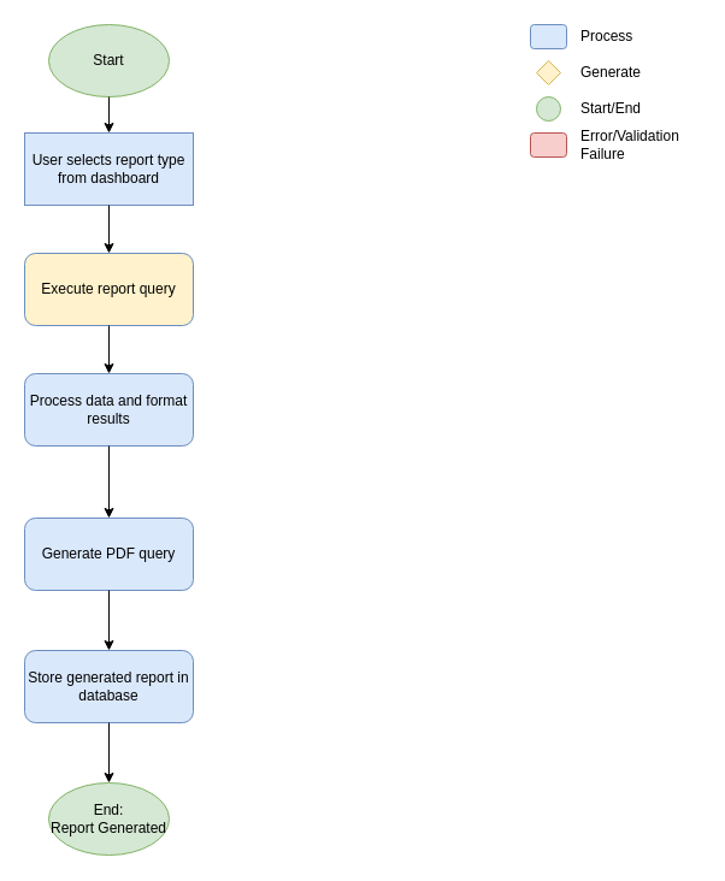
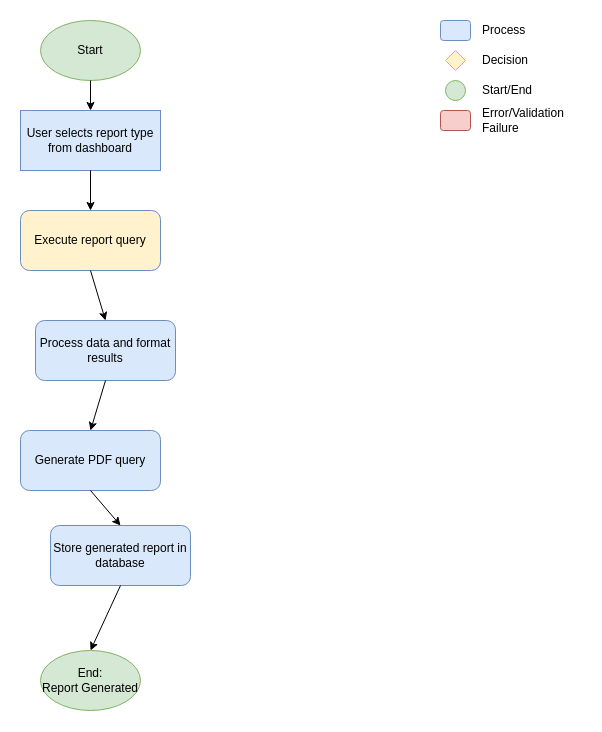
  <mxCell id="0" />
  <mxCell id="1" parent="0" />
  <mxCell id="2" value="Start" style="ellipse;whiteSpace=wrap;html=1;fillColor=#d5e8d4;strokeColor=#82b366;" parent="1" vertex="1"><mxGeometry x="40" y="20" width="100" height="60" as="geometry" /></mxCell>
  <mxCell id="3" value="" style="endArrow=classic;html=1;exitX=0.5;exitY=1;exitDx=0;exitDy=0;entryX=0.5;entryY=0;entryDx=0;entryDy=0;" parent="1" source="2" target="4" edge="1"><mxGeometry width="50" height="50" relative="1" as="geometry"><mxPoint x="90" y="90" as="sourcePoint" /><mxPoint x="90" y="110" as="targetPoint" /></mxGeometry></mxCell>
  <mxCell id="4" value="User selects report type from dashboard" style="whiteSpace=wrap;html=1;fillColor=#dae8fc;strokeColor=#6c8ebf;rounded=0;" parent="1" vertex="1"><mxGeometry x="20" y="110" width="140" height="60" as="geometry" /></mxCell>
  <mxCell id="5" value="" style="endArrow=classic;html=1;exitX=0.5;exitY=1;exitDx=0;exitDy=0;entryX=0.5;entryY=0;entryDx=0;entryDy=0;" parent="1" source="4" edge="1"><mxGeometry width="50" height="50" relative="1" as="geometry"><mxPoint x="-110" y="270" as="sourcePoint" /><mxPoint x="90" y="210" as="targetPoint" /></mxGeometry></mxCell>
  <mxCell id="6" value="Execute report query" style="rounded=1;whiteSpace=wrap;html=1;fillColor=#fff2cc;strokeColor=#6c8ebf;" parent="1" vertex="1"><mxGeometry x="20" y="210" width="140" height="60" as="geometry" /></mxCell>
- <mxCell id="7" value="Process data and format results" style="rounded=1;whiteSpace=wrap;html=1;fillColor=#dae8fc;strokeColor=#6c8ebf;" parent="1" vertex="1"><mxGeometry x="20" y="310" width="140" height="60" as="geometry" /></mxCell>
+ <mxCell id="7" value="Process data and format results" style="rounded=1;whiteSpace=wrap;html=1;fillColor=#dae8fc;strokeColor=#6c8ebf;" parent="1" vertex="1"><mxGeometry x="35" y="320" width="140" height="60" as="geometry" /></mxCell>
  <mxCell id="8" value="" style="endArrow=classic;html=1;exitX=0.5;exitY=1;exitDx=0;exitDy=0;entryX=0.5;entryY=0;entryDx=0;entryDy=0;" parent="1" source="6" target="7" edge="1"><mxGeometry width="50" height="50" relative="1" as="geometry"><mxPoint x="90" y="650" as="sourcePoint" /><mxPoint x="90" y="680" as="targetPoint" /></mxGeometry></mxCell>
  <mxCell id="9" value="" style="endArrow=classic;html=1;exitX=0.5;exitY=1;exitDx=0;exitDy=0;entryX=0.5;entryY=0;entryDx=0;entryDy=0;" parent="1" source="7" target="10" edge="1"><mxGeometry width="50" height="50" relative="1" as="geometry"><mxPoint x="90" y="740" as="sourcePoint" /><mxPoint x="90" y="390" as="targetPoint" /></mxGeometry></mxCell>
  <mxCell id="10" value="Generate PDF query" style="rounded=1;whiteSpace=wrap;html=1;fillColor=#dae8fc;strokeColor=#6c8ebf;" parent="1" vertex="1"><mxGeometry x="20" y="430" width="140" height="60" as="geometry" /></mxCell>
- <mxCell id="11" value="Store generated report in database" style="rounded=1;whiteSpace=wrap;html=1;fillColor=#dae8fc;strokeColor=#6c8ebf;" parent="1" vertex="1"><mxGeometry x="20" y="540" width="140" height="60" as="geometry" /></mxCell>
+ <mxCell id="11" value="Store generated report in database" style="rounded=1;whiteSpace=wrap;html=1;fillColor=#dae8fc;strokeColor=#6c8ebf;" parent="1" vertex="1"><mxGeometry x="50" y="525" width="140" height="60" as="geometry" /></mxCell>
  <mxCell id="12" value="" style="endArrow=classic;html=1;exitX=0.5;exitY=1;exitDx=0;exitDy=0;entryX=0.5;entryY=0;entryDx=0;entryDy=0;" parent="1" source="10" target="11" edge="1"><mxGeometry width="50" height="50" relative="1" as="geometry"><mxPoint x="90" y="920" as="sourcePoint" /><mxPoint x="90" y="950" as="targetPoint" /></mxGeometry></mxCell>
  <mxCell id="13" value="End:&lt;br&gt;Report Generated" style="ellipse;whiteSpace=wrap;html=1;fillColor=#d5e8d4;strokeColor=#82b366;" parent="1" vertex="1"><mxGeometry x="40" y="650" width="100" height="60" as="geometry" /></mxCell>
  <mxCell id="14" value="" style="endArrow=classic;html=1;exitX=0.5;exitY=1;exitDx=0;exitDy=0;entryX=0.5;entryY=0;entryDx=0;entryDy=0;" parent="1" source="11" target="13" edge="1"><mxGeometry width="50" height="50" relative="1" as="geometry"><mxPoint x="90" y="1010" as="sourcePoint" /><mxPoint x="90" y="1040" as="targetPoint" /></mxGeometry></mxCell>
  <mxCell id="15" value="" style="rounded=1;whiteSpace=wrap;html=1;fillColor=#dae8fc;strokeColor=#6c8ebf;" parent="1" vertex="1"><mxGeometry x="440" y="20" width="30" height="20" as="geometry" /></mxCell>
  <mxCell id="16" value="Process" style="text;html=1;strokeColor=none;fillColor=none;align=left;verticalAlign=middle;whiteSpace=wrap;rounded=0;" parent="1" vertex="1"><mxGeometry x="480" y="20" width="100" height="20" as="geometry" /></mxCell>
  <mxCell id="17" value="" style="rhombus;whiteSpace=wrap;html=1;fillColor=#fff2cc;strokeColor=#d6b656;" parent="1" vertex="1"><mxGeometry x="445" y="50" width="20" height="20" as="geometry" /></mxCell>
- <mxCell id="18" value="Generate" style="text;html=1;strokeColor=none;fillColor=none;align=left;verticalAlign=middle;whiteSpace=wrap;rounded=0;" parent="1" vertex="1"><mxGeometry x="480" y="50" width="100" height="20" as="geometry" /></mxCell>
+ <mxCell id="18" value="Decision" style="text;html=1;strokeColor=none;fillColor=none;align=left;verticalAlign=middle;whiteSpace=wrap;rounded=0;" parent="1" vertex="1"><mxGeometry x="480" y="50" width="100" height="20" as="geometry" /></mxCell>
  <mxCell id="19" value="" style="ellipse;whiteSpace=wrap;html=1;fillColor=#d5e8d4;strokeColor=#82b366;" parent="1" vertex="1"><mxGeometry x="445" y="80" width="20" height="20" as="geometry" /></mxCell>
  <mxCell id="20" value="Start/End" style="text;html=1;strokeColor=none;fillColor=none;align=left;verticalAlign=middle;whiteSpace=wrap;rounded=0;" parent="1" vertex="1"><mxGeometry x="480" y="80" width="100" height="20" as="geometry" /></mxCell>
  <mxCell id="21" value="" style="rounded=1;whiteSpace=wrap;html=1;fillColor=#f8cecc;strokeColor=#b85450;" parent="1" vertex="1"><mxGeometry x="440" y="110" width="30" height="20" as="geometry" /></mxCell>
  <mxCell id="22" value="Error/Validation Failure" style="text;html=1;strokeColor=none;fillColor=none;align=left;verticalAlign=middle;whiteSpace=wrap;rounded=0;" parent="1" vertex="1"><mxGeometry x="480" y="110" width="100" height="20" as="geometry" /></mxCell>
